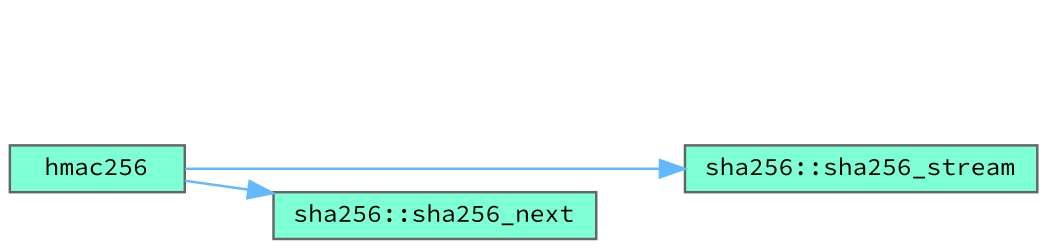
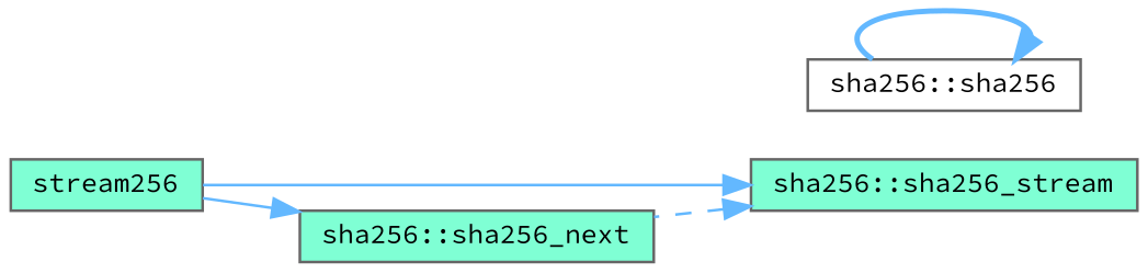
  digraph {
    fontname="Source Code Pro"
    rankdir=RL
    node [color=grey40 fillcolor=aquamarine fontname="Source Code Pro" fontsize=10 shape=box style=filled]
    edge [color=steelblue1 dir=back fontname="Source Code Pro" fontsize=10 labelfontname=Helvetica labelfontsize=10 style=solid]
    n1 [color=gray40 fontcolor=black height=0.2 label="sha256::sha256_stream" width=0.4]
-   n2 [height=0.2 label=hmac256 width=0.4]
+   n2 [height=0.2 label=stream256 width=0.4]
    n3 [height=0.2 label="sha256::sha256_next" width=0.4]
+   n4 [fillcolor=white height=0.2 label="sha256::sha256" width=0.4]
    n1 -> n2
+   n1 -> n3 [style=dashed]
    n3 -> n2
+   n4 -> n4 [style=bold]
  }
